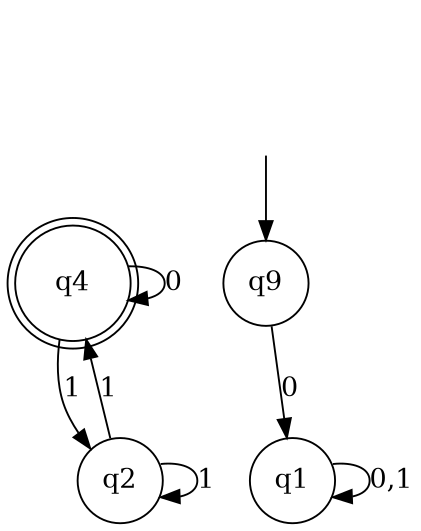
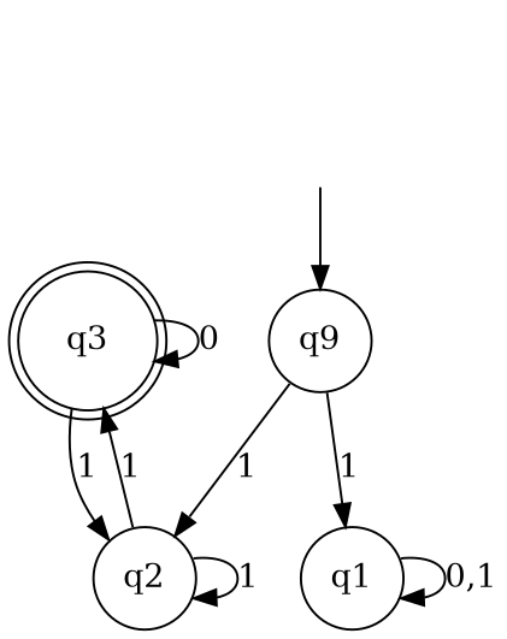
  digraph {
    rankdir=TB
    node [shape=circle style=solid]
-   q3 [shape=doublecircle label=q4 style=""]
+   q3 [shape=doublecircle style=""]
    q2
    start [shape=doublecircle style=invis]
    n4 [label=q9]
    q1
    q3 -> q3 [label=0]
    q3 -> q2 [label=1]
    q2 -> q3 [label=1]
    q2 -> q2 [label=1]
    start -> n4
-   n4 -> q1 [label=0]
+   n4 -> q2 [label=1]
+   n4 -> q1 [label=1]
    q1 -> q1 [label="0,1"]
  }
